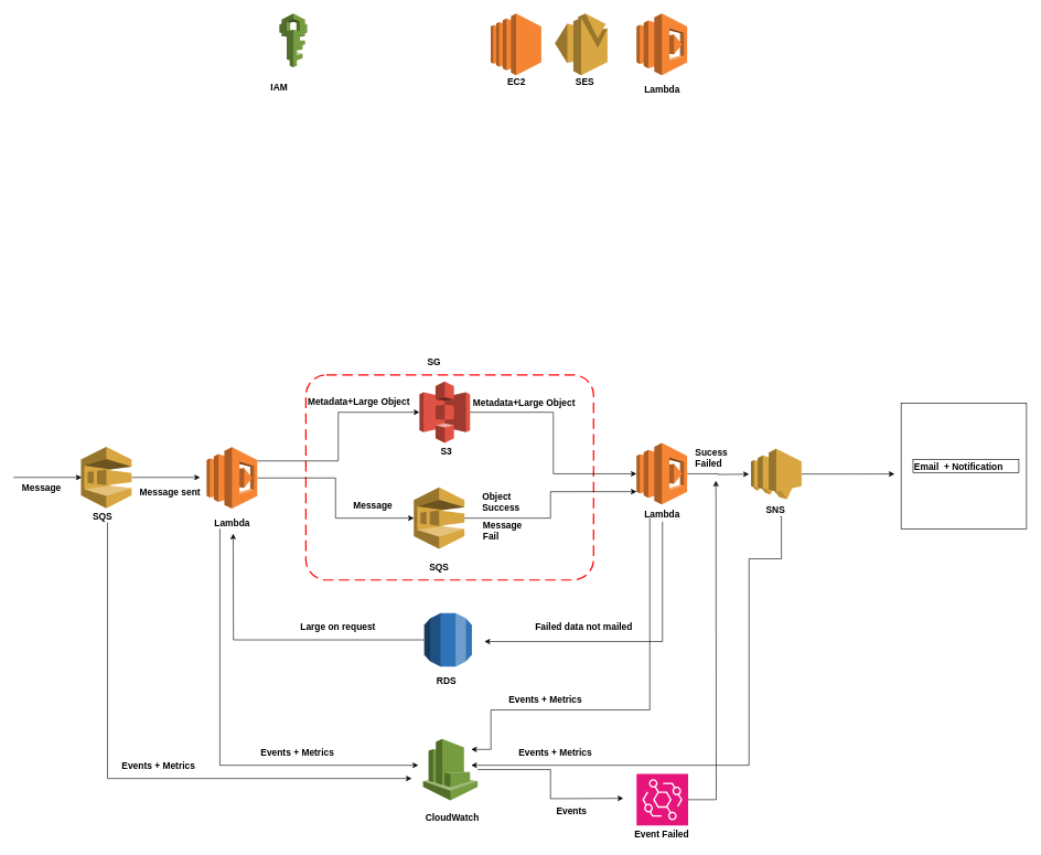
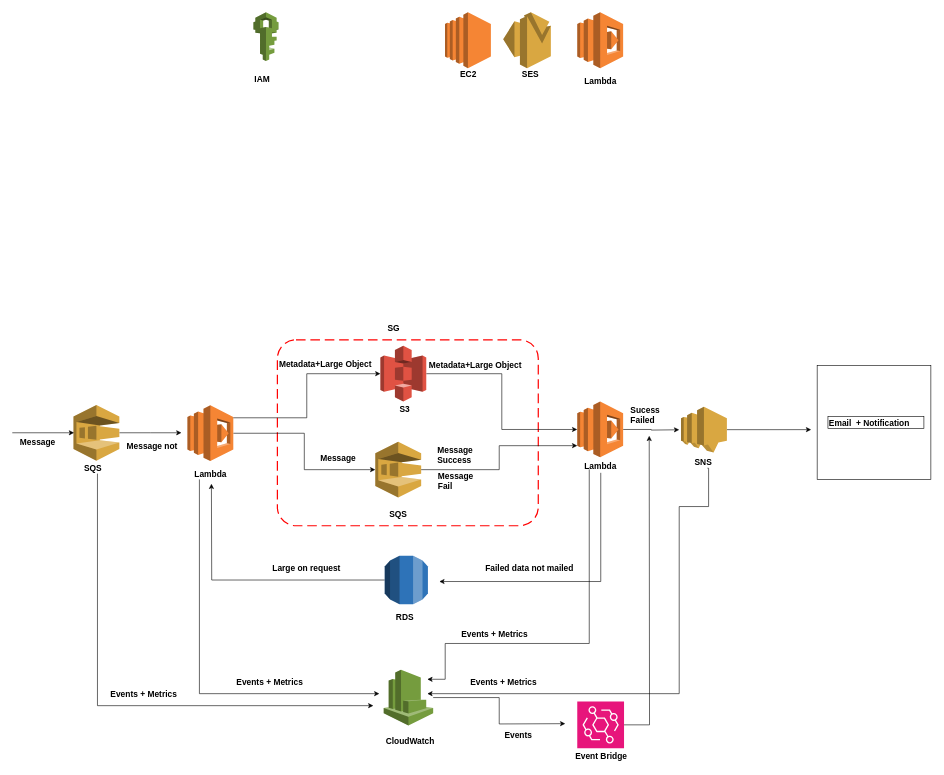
  <mxCell id="0" />
  <mxCell id="1" parent="0" />
  <mxCell id="2" value="&lt;span&gt;SQS&lt;/span&gt;" style="text;html=1;resizable=0;points=[];autosize=1;align=left;verticalAlign=top;spacingTop=-4;fontSize=14;fontStyle=1" parent="1" vertex="1"><mxGeometry x="647" y="846" width="50" height="20" as="geometry" /></mxCell>
  <mxCell id="3" value="" style="outlineConnect=0;dashed=0;verticalLabelPosition=bottom;verticalAlign=top;align=center;html=1;shape=mxgraph.aws3.ses;fillColor=#D9A741;gradientColor=none;" vertex="1" parent="1"><mxGeometry x="838.5" y="20" width="79.5" height="93" as="geometry" /></mxCell>
  <mxCell id="4" value="" style="outlineConnect=0;dashed=0;verticalLabelPosition=bottom;verticalAlign=top;align=center;html=1;shape=mxgraph.aws3.ec2;fillColor=#F58534;gradientColor=none;" vertex="1" parent="1"><mxGeometry x="741.5" y="20" width="76.5" height="93" as="geometry" /></mxCell>
  <mxCell id="5" style="edgeStyle=orthogonalEdgeStyle;rounded=0;orthogonalLoop=1;jettySize=auto;html=1;" edge="1" parent="1" source="6"><mxGeometry relative="1" as="geometry"><mxPoint x="352" y="806" as="targetPoint" /></mxGeometry></mxCell>
  <mxCell id="6" value="" style="outlineConnect=0;dashed=0;verticalLabelPosition=bottom;verticalAlign=top;align=center;html=1;shape=mxgraph.aws3.rds;fillColor=#2E73B8;gradientColor=none;" vertex="1" parent="1"><mxGeometry x="641" y="926" width="72" height="81" as="geometry" /></mxCell>
  <mxCell id="7" value="" style="outlineConnect=0;dashed=0;verticalLabelPosition=bottom;verticalAlign=top;align=center;html=1;shape=mxgraph.aws3.iam;fillColor=#759C3E;gradientColor=none;" vertex="1" parent="1"><mxGeometry x="422" y="20" width="42" height="81" as="geometry" /></mxCell>
  <mxCell id="8" style="edgeStyle=orthogonalEdgeStyle;rounded=0;orthogonalLoop=1;jettySize=auto;html=1;" edge="1" parent="1" source="9"><mxGeometry relative="1" as="geometry"><mxPoint x="942" y="1206" as="targetPoint" /></mxGeometry></mxCell>
  <mxCell id="9" value="" style="outlineConnect=0;dashed=0;verticalLabelPosition=bottom;verticalAlign=top;align=center;html=1;shape=mxgraph.aws3.cloudwatch;fillColor=#759C3E;gradientColor=none;" vertex="1" parent="1"><mxGeometry x="639.25" y="1116" width="82.5" height="93" as="geometry" /></mxCell>
  <mxCell id="10" value="" style="rounded=1;arcSize=10;dashed=1;strokeColor=#ff0000;fillColor=none;gradientColor=none;dashPattern=8 4;strokeWidth=2;" vertex="1" parent="1"><mxGeometry x="462" y="566" width="435" height="310" as="geometry" /></mxCell>
  <mxCell id="11" value="&lt;span&gt;RDS&lt;/span&gt;" style="text;html=1;resizable=0;points=[];autosize=1;align=left;verticalAlign=top;spacingTop=-4;fontSize=14;fontStyle=1" vertex="1" parent="1"><mxGeometry x="658" y="1017" width="50" height="20" as="geometry" /></mxCell>
  <mxCell id="12" value="&lt;span&gt;EC2&lt;/span&gt;" style="text;html=1;resizable=0;points=[];autosize=1;align=left;verticalAlign=top;spacingTop=-4;fontSize=14;fontStyle=1" vertex="1" parent="1"><mxGeometry x="765.25" y="113" width="50" height="20" as="geometry" /></mxCell>
- <mxCell id="13" value="&lt;span&gt;IAM&lt;/span&gt;" style="text;html=1;resizable=0;points=[];autosize=1;align=left;verticalAlign=top;spacingTop=-4;fontSize=14;fontStyle=1" vertex="1" parent="1"><mxGeometry x="407" y="121" width="50" height="20" as="geometry" /></mxCell>
+ <mxCell id="13" value="&lt;span&gt;IAM&lt;/span&gt;" style="text;html=1;resizable=0;points=[];autosize=1;align=left;verticalAlign=top;spacingTop=-4;fontSize=14;fontStyle=1" vertex="1" parent="1"><mxGeometry x="422" y="121" width="50" height="20" as="geometry" /></mxCell>
  <mxCell id="14" value="&lt;span&gt;CloudWatch&lt;/span&gt;" style="text;html=1;resizable=0;points=[];autosize=1;align=left;verticalAlign=top;spacingTop=-4;fontSize=14;fontStyle=1" vertex="1" parent="1"><mxGeometry x="640.75" y="1225" width="100" height="20" as="geometry" /></mxCell>
  <mxCell id="15" value="" style="outlineConnect=0;dashed=0;verticalLabelPosition=bottom;verticalAlign=top;align=center;html=1;shape=mxgraph.aws3.sqs;fillColor=#D9A741;gradientColor=none;" vertex="1" parent="1"><mxGeometry x="625.25" y="736" width="76.5" height="93" as="geometry" /></mxCell>
  <mxCell id="16" value="&lt;span&gt;SES&lt;/span&gt;" style="text;html=1;resizable=0;points=[];autosize=1;align=left;verticalAlign=top;spacingTop=-4;fontSize=14;fontStyle=1" vertex="1" parent="1"><mxGeometry x="868.25" y="113" width="50" height="20" as="geometry" /></mxCell>
  <mxCell id="17" value="&lt;span&gt;SG&lt;/span&gt;" style="text;html=1;resizable=0;points=[];autosize=1;align=left;verticalAlign=top;spacingTop=-4;fontSize=14;fontStyle=1" vertex="1" parent="1"><mxGeometry x="643.5" y="536" width="40" height="20" as="geometry" /></mxCell>
  <mxCell id="18" value="" style="outlineConnect=0;dashed=0;verticalLabelPosition=bottom;verticalAlign=top;align=center;html=1;shape=mxgraph.aws3.lambda;fillColor=#F58534;gradientColor=none;" vertex="1" parent="1"><mxGeometry x="962" y="20" width="76.5" height="93" as="geometry" /></mxCell>
  <mxCell id="19" value="&lt;span&gt;Lambda&lt;/span&gt;" style="text;html=1;resizable=0;points=[];autosize=1;align=left;verticalAlign=top;spacingTop=-4;fontSize=14;fontStyle=1" vertex="1" parent="1"><mxGeometry x="972" y="123.5" width="80" height="20" as="geometry" /></mxCell>
  <mxCell id="20" style="edgeStyle=orthogonalEdgeStyle;rounded=0;orthogonalLoop=1;jettySize=auto;html=1;" edge="1" parent="1" source="21" target="37"><mxGeometry relative="1" as="geometry" /></mxCell>
  <mxCell id="21" value="" style="outlineConnect=0;dashed=0;verticalLabelPosition=bottom;verticalAlign=top;align=center;html=1;shape=mxgraph.aws3.s3;fillColor=#E05243;gradientColor=none;" vertex="1" parent="1"><mxGeometry x="633.75" y="576" width="76.5" height="93" as="geometry" /></mxCell>
  <mxCell id="22" value="&lt;span&gt;S3&lt;/span&gt;" style="text;html=1;resizable=0;points=[];autosize=1;align=left;verticalAlign=top;spacingTop=-4;fontSize=14;fontStyle=1" vertex="1" parent="1"><mxGeometry x="663.75" y="670.5" width="40" height="20" as="geometry" /></mxCell>
  <mxCell id="23" style="edgeStyle=orthogonalEdgeStyle;rounded=0;orthogonalLoop=1;jettySize=auto;html=1;" edge="1" parent="1" source="24"><mxGeometry relative="1" as="geometry"><mxPoint x="1352" y="715.75" as="targetPoint" /></mxGeometry></mxCell>
  <mxCell id="24" value="" style="outlineConnect=0;dashed=0;verticalLabelPosition=bottom;verticalAlign=top;align=center;html=1;shape=mxgraph.aws3.sns;fillColor=#D9A741;gradientColor=none;" vertex="1" parent="1"><mxGeometry x="1135" y="677.5" width="76.5" height="76.5" as="geometry" /></mxCell>
  <mxCell id="25" style="edgeStyle=orthogonalEdgeStyle;rounded=0;orthogonalLoop=1;jettySize=auto;html=1;exitX=0.456;exitY=1.078;exitDx=0;exitDy=0;exitPerimeter=0;" edge="1" parent="1" source="26"><mxGeometry relative="1" as="geometry"><mxPoint x="712" y="1156" as="targetPoint" /><mxPoint x="1181.294" y="806.5" as="sourcePoint" /><Array as="points"><mxPoint x="1181" y="780" /><mxPoint x="1181" y="844" /><mxPoint x="1132" y="844" /><mxPoint x="1132" y="1156" /></Array></mxGeometry></mxCell>
  <mxCell id="26" value="&lt;span&gt;SNS&lt;/span&gt;" style="text;html=1;resizable=0;points=[];autosize=1;align=left;verticalAlign=top;spacingTop=-4;fontSize=14;fontStyle=1" vertex="1" parent="1"><mxGeometry x="1156.25" y="758.5" width="50" height="20" as="geometry" /></mxCell>
  <mxCell id="27" style="edgeStyle=orthogonalEdgeStyle;rounded=0;orthogonalLoop=1;jettySize=auto;html=1;" edge="1" parent="1" source="28"><mxGeometry relative="1" as="geometry"><mxPoint x="1082" y="726" as="targetPoint" /></mxGeometry></mxCell>
  <mxCell id="28" value="" style="sketch=0;points=[[0,0,0],[0.25,0,0],[0.5,0,0],[0.75,0,0],[1,0,0],[0,1,0],[0.25,1,0],[0.5,1,0],[0.75,1,0],[1,1,0],[0,0.25,0],[0,0.5,0],[0,0.75,0],[1,0.25,0],[1,0.5,0],[1,0.75,0]];outlineConnect=0;fontColor=#232F3E;fillColor=#E7157B;strokeColor=#ffffff;dashed=0;verticalLabelPosition=bottom;verticalAlign=top;align=center;html=1;fontSize=12;fontStyle=0;aspect=fixed;shape=mxgraph.aws4.resourceIcon;resIcon=mxgraph.aws4.eventbridge;" vertex="1" parent="1"><mxGeometry x="962" y="1169" width="78" height="78" as="geometry" /></mxCell>
- <mxCell id="29" value="&lt;span&gt;Event Failed&lt;/span&gt;" style="text;html=1;resizable=0;points=[];autosize=1;align=left;verticalAlign=top;spacingTop=-4;fontSize=14;fontStyle=1" vertex="1" parent="1"><mxGeometry x="957" y="1250" width="110" height="20" as="geometry" /></mxCell>
+ <mxCell id="29" value="&lt;span&gt;Event Bridge&lt;/span&gt;" style="text;html=1;resizable=0;points=[];autosize=1;align=left;verticalAlign=top;spacingTop=-4;fontSize=14;fontStyle=1" vertex="1" parent="1"><mxGeometry x="957" y="1250" width="110" height="20" as="geometry" /></mxCell>
  <mxCell id="30" style="edgeStyle=orthogonalEdgeStyle;rounded=0;orthogonalLoop=1;jettySize=auto;html=1;" edge="1" parent="1" source="31"><mxGeometry relative="1" as="geometry"><mxPoint x="302" y="721" as="targetPoint" /></mxGeometry></mxCell>
  <mxCell id="31" value="" style="outlineConnect=0;dashed=0;verticalLabelPosition=bottom;verticalAlign=top;align=center;html=1;shape=mxgraph.aws3.sqs;fillColor=#D9A741;gradientColor=none;" vertex="1" parent="1"><mxGeometry x="122" y="674.5" width="76.5" height="93" as="geometry" /></mxCell>
  <mxCell id="32" style="edgeStyle=orthogonalEdgeStyle;rounded=0;orthogonalLoop=1;jettySize=auto;html=1;" edge="1" parent="1" source="33" target="15"><mxGeometry relative="1" as="geometry" /></mxCell>
  <mxCell id="33" value="" style="outlineConnect=0;dashed=0;verticalLabelPosition=bottom;verticalAlign=top;align=center;html=1;shape=mxgraph.aws3.lambda;fillColor=#F58534;gradientColor=none;" vertex="1" parent="1"><mxGeometry x="312" y="675.25" width="76.5" height="93" as="geometry" /></mxCell>
  <mxCell id="34" style="edgeStyle=orthogonalEdgeStyle;rounded=0;orthogonalLoop=1;jettySize=auto;html=1;" edge="1" parent="1" source="35"><mxGeometry relative="1" as="geometry"><mxPoint x="632" y="1156" as="targetPoint" /><Array as="points"><mxPoint x="332" y="1156" /><mxPoint x="632" y="1156" /></Array></mxGeometry></mxCell>
  <mxCell id="35" value="&lt;span&gt;Lambda&lt;/span&gt;" style="text;html=1;resizable=0;points=[];autosize=1;align=left;verticalAlign=top;spacingTop=-4;fontSize=14;fontStyle=1" vertex="1" parent="1"><mxGeometry x="322" y="778.75" width="80" height="20" as="geometry" /></mxCell>
  <mxCell id="36" style="edgeStyle=orthogonalEdgeStyle;rounded=0;orthogonalLoop=1;jettySize=auto;html=1;" edge="1" parent="1" source="37"><mxGeometry relative="1" as="geometry"><mxPoint x="1132" y="716" as="targetPoint" /></mxGeometry></mxCell>
  <mxCell id="37" value="" style="outlineConnect=0;dashed=0;verticalLabelPosition=bottom;verticalAlign=top;align=center;html=1;shape=mxgraph.aws3.lambda;fillColor=#F58534;gradientColor=none;" vertex="1" parent="1"><mxGeometry x="962" y="669" width="76.5" height="93" as="geometry" /></mxCell>
  <mxCell id="38" style="edgeStyle=orthogonalEdgeStyle;rounded=0;orthogonalLoop=1;jettySize=auto;html=1;exitX=0.365;exitY=0.963;exitDx=0;exitDy=0;exitPerimeter=0;" edge="1" parent="1"><mxGeometry relative="1" as="geometry"><mxPoint x="732" y="969" as="targetPoint" /><mxPoint x="1001.2" y="787.76" as="sourcePoint" /><Array as="points"><mxPoint x="1001" y="969" /></Array></mxGeometry></mxCell>
  <mxCell id="39" style="edgeStyle=orthogonalEdgeStyle;rounded=0;orthogonalLoop=1;jettySize=auto;html=1;" edge="1" parent="1"><mxGeometry relative="1" as="geometry"><mxPoint x="712" y="1132" as="targetPoint" /><mxPoint x="982" y="782" as="sourcePoint" /><Array as="points"><mxPoint x="981.75" y="781.28" /><mxPoint x="981.75" y="1072.28" /><mxPoint x="741.75" y="1072.28" /><mxPoint x="741.75" y="1132.28" /></Array></mxGeometry></mxCell>
  <mxCell id="40" value="&lt;span&gt;Lambda&lt;/span&gt;" style="text;html=1;resizable=0;points=[];autosize=1;align=left;verticalAlign=top;spacingTop=-4;fontSize=14;fontStyle=1" vertex="1" parent="1"><mxGeometry x="972" y="765.5" width="80" height="20" as="geometry" /></mxCell>
  <mxCell id="41" style="edgeStyle=orthogonalEdgeStyle;rounded=0;orthogonalLoop=1;jettySize=auto;html=1;entryX=0;entryY=0.5;entryDx=0;entryDy=0;entryPerimeter=0;" edge="1" parent="1" source="33" target="21"><mxGeometry relative="1" as="geometry"><Array as="points"><mxPoint x="511" y="696" /><mxPoint x="511" y="622" /></Array></mxGeometry></mxCell>
  <mxCell id="42" style="edgeStyle=orthogonalEdgeStyle;rounded=0;orthogonalLoop=1;jettySize=auto;html=1;entryX=0;entryY=0.79;entryDx=0;entryDy=0;entryPerimeter=0;" edge="1" parent="1" source="15" target="37"><mxGeometry relative="1" as="geometry" /></mxCell>
  <mxCell id="43" value="" style="whiteSpace=wrap;html=1;aspect=fixed;" vertex="1" parent="1"><mxGeometry x="1362" y="609.13" width="189.62" height="189.62" as="geometry" /></mxCell>
  <mxCell id="44" value="&lt;span&gt;Email&amp;nbsp; + Notification&lt;/span&gt;" style="text;html=1;resizable=0;points=[];autosize=1;align=left;verticalAlign=top;spacingTop=-4;fontSize=14;fontStyle=1;strokeColor=default;" vertex="1" parent="1"><mxGeometry x="1380" y="693.94" width="160" height="20" as="geometry" /></mxCell>
  <mxCell id="45" style="edgeStyle=orthogonalEdgeStyle;rounded=0;orthogonalLoop=1;jettySize=auto;html=1;" edge="1" parent="1" source="46"><mxGeometry relative="1" as="geometry"><mxPoint x="622" y="1176" as="targetPoint" /><Array as="points"><mxPoint x="162" y="1176" /></Array></mxGeometry></mxCell>
  <mxCell id="46" value="&lt;span&gt;SQS&lt;/span&gt;" style="text;html=1;resizable=0;points=[];autosize=1;align=left;verticalAlign=top;spacingTop=-4;fontSize=14;fontStyle=1" vertex="1" parent="1"><mxGeometry x="138" y="769" width="50" height="20" as="geometry" /></mxCell>
  <mxCell id="47" value="&lt;span&gt;Message&lt;/span&gt;" style="text;html=1;resizable=0;points=[];autosize=1;align=left;verticalAlign=top;spacingTop=-4;fontSize=14;fontStyle=1" vertex="1" parent="1"><mxGeometry x="31" y="726" width="80" height="20" as="geometry" /></mxCell>
  <mxCell id="48" value="&lt;span&gt;Metadata+Large Object&lt;/span&gt;" style="text;html=1;resizable=0;points=[];autosize=1;align=left;verticalAlign=top;spacingTop=-4;fontSize=14;fontStyle=1" vertex="1" parent="1"><mxGeometry x="463" y="596" width="180" height="20" as="geometry" /></mxCell>
  <mxCell id="49" value="&lt;span&gt;Metadata+Large Object&lt;/span&gt;" style="text;html=1;resizable=0;points=[];autosize=1;align=left;verticalAlign=top;spacingTop=-4;fontSize=14;fontStyle=1" vertex="1" parent="1"><mxGeometry x="713" y="598" width="180" height="20" as="geometry" /></mxCell>
  <mxCell id="50" style="edgeStyle=orthogonalEdgeStyle;rounded=0;orthogonalLoop=1;jettySize=auto;html=1;" edge="1" parent="1"><mxGeometry relative="1" as="geometry"><mxPoint x="123" y="721" as="targetPoint" /><mxPoint x="20" y="721" as="sourcePoint" /></mxGeometry></mxCell>
- <mxCell id="51" value="&lt;span&gt;Message sent&lt;/span&gt;" style="text;html=1;resizable=0;points=[];autosize=1;align=left;verticalAlign=top;spacingTop=-4;fontSize=14;fontStyle=1" vertex="1" parent="1"><mxGeometry x="209" y="732" width="120" height="20" as="geometry" /></mxCell>
+ <mxCell id="51" value="&lt;span&gt;Message not&lt;/span&gt;" style="text;html=1;resizable=0;points=[];autosize=1;align=left;verticalAlign=top;spacingTop=-4;fontSize=14;fontStyle=1" vertex="1" parent="1"><mxGeometry x="209" y="732" width="120" height="20" as="geometry" /></mxCell>
  <mxCell id="52" value="&lt;span&gt;Events + Metrics&lt;/span&gt;" style="text;html=1;resizable=0;points=[];autosize=1;align=left;verticalAlign=top;spacingTop=-4;fontSize=14;fontStyle=1" vertex="1" parent="1"><mxGeometry x="182" y="1146" width="130" height="20" as="geometry" /></mxCell>
  <mxCell id="53" value="&lt;span&gt;Events + Metrics&lt;/span&gt;" style="text;html=1;resizable=0;points=[];autosize=1;align=left;verticalAlign=top;spacingTop=-4;fontSize=14;fontStyle=1" vertex="1" parent="1"><mxGeometry x="767" y="1046" width="130" height="20" as="geometry" /></mxCell>
  <mxCell id="54" value="&lt;span&gt;Events + Metrics&lt;/span&gt;" style="text;html=1;resizable=0;points=[];autosize=1;align=left;verticalAlign=top;spacingTop=-4;fontSize=14;fontStyle=1" vertex="1" parent="1"><mxGeometry x="782" y="1126" width="130" height="20" as="geometry" /></mxCell>
  <mxCell id="55" value="&lt;span&gt;Events + Metrics&lt;/span&gt;" style="text;html=1;resizable=0;points=[];autosize=1;align=left;verticalAlign=top;spacingTop=-4;fontSize=14;fontStyle=1" vertex="1" parent="1"><mxGeometry x="392" y="1126" width="130" height="20" as="geometry" /></mxCell>
  <mxCell id="56" value="&lt;span&gt;Large on request&lt;/span&gt;" style="text;html=1;resizable=0;points=[];autosize=1;align=left;verticalAlign=top;spacingTop=-4;fontSize=14;fontStyle=1" vertex="1" parent="1"><mxGeometry x="452" y="936" width="160" height="20" as="geometry" /></mxCell>
  <mxCell id="57" value="Failed data not mailed" style="text;html=1;resizable=0;points=[];autosize=1;align=left;verticalAlign=top;spacingTop=-4;fontSize=14;fontStyle=1" vertex="1" parent="1"><mxGeometry x="807" y="936" width="170" height="20" as="geometry" /></mxCell>
  <mxCell id="58" value="&lt;span&gt;Sucess&lt;br&gt;Failed&lt;/span&gt;" style="text;html=1;resizable=0;points=[];autosize=1;align=left;verticalAlign=top;spacingTop=-4;fontSize=14;fontStyle=1" vertex="1" parent="1"><mxGeometry x="1049" y="673" width="100" height="40" as="geometry" /></mxCell>
  <mxCell id="59" value="&lt;span&gt;Message&lt;/span&gt;" style="text;html=1;resizable=0;points=[];autosize=1;align=left;verticalAlign=top;spacingTop=-4;fontSize=14;fontStyle=1" vertex="1" parent="1"><mxGeometry x="532" y="752" width="80" height="20" as="geometry" /></mxCell>
- <mxCell id="60" value="&lt;span&gt;Object&lt;br&gt;Success&lt;br&gt;&lt;/span&gt;" style="text;html=1;resizable=0;points=[];autosize=1;align=left;verticalAlign=top;spacingTop=-4;fontSize=14;fontStyle=1" vertex="1" parent="1"><mxGeometry x="727" y="738.5" width="80" height="40" as="geometry" /></mxCell>
+ <mxCell id="60" value="&lt;span&gt;Message&lt;br&gt;Success&lt;br&gt;&lt;/span&gt;" style="text;html=1;resizable=0;points=[];autosize=1;align=left;verticalAlign=top;spacingTop=-4;fontSize=14;fontStyle=1" vertex="1" parent="1"><mxGeometry x="727" y="738.5" width="80" height="40" as="geometry" /></mxCell>
  <mxCell id="61" value="&lt;span&gt;Message&lt;br&gt;Fail&lt;br&gt;&lt;/span&gt;" style="text;html=1;resizable=0;points=[];autosize=1;align=left;verticalAlign=top;spacingTop=-4;fontSize=14;fontStyle=1" vertex="1" parent="1"><mxGeometry x="728" y="782.5" width="80" height="40" as="geometry" /></mxCell>
  <mxCell id="62" value="&lt;span style=&quot;color: rgb(0, 0, 0); font-family: Helvetica; font-size: 14px; font-style: normal; font-variant-ligatures: normal; font-variant-caps: normal; font-weight: 700; letter-spacing: normal; orphans: 2; text-align: left; text-indent: 0px; text-transform: none; widows: 2; word-spacing: 0px; -webkit-text-stroke-width: 0px; background-color: rgb(251, 251, 251); text-decoration-thickness: initial; text-decoration-style: initial; text-decoration-color: initial; float: none; display: inline !important;&quot;&gt;Events&lt;/span&gt;" style="text;whiteSpace=wrap;html=1;" vertex="1" parent="1"><mxGeometry x="838.5" y="1210" width="140" height="40" as="geometry" /></mxCell>
